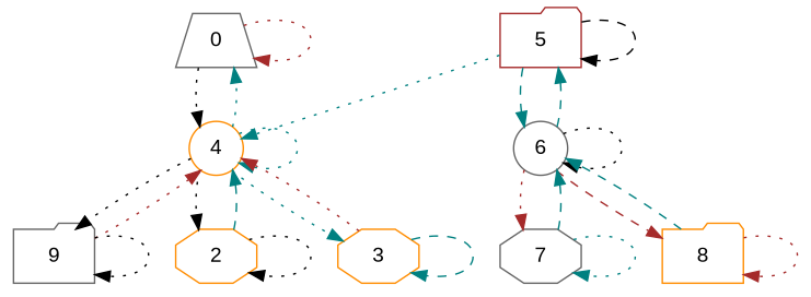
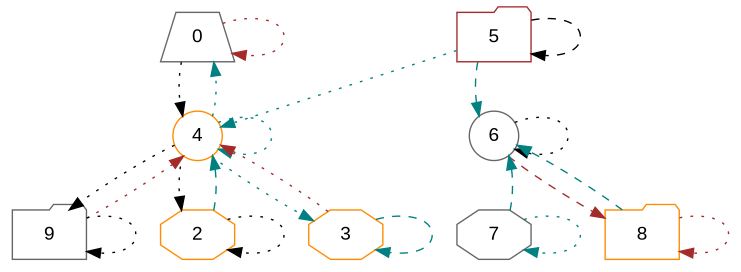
  digraph {
    fontname="Liberation Sans"
    nodesep=0.5
    node [color=gray40 fontname="Liberation Sans" shape=folder]
    edge [color=teal fontname="Liberation Sans" style=dotted weight=1.0]
    0 [shape=trapezium]
    4 [color=darkorange shape=circle]
    n3 [label=9]
    2 [color=darkorange shape=octagon]
    3 [color=darkorange shape=octagon]
    5 [color=brown]
    6 [shape=circle]
    7 [shape=octagon]
    8 [color=darkorange]
    0 -> 0 [color=brown]
    0 -> 4 [color=black]
    4 -> 0
    4 -> 4
    4 -> n3 [color=black]
    4 -> 2 [color=black]
    4 -> 3
    n3 -> 4 [color=brown]
    n3 -> n3 [color=black]
    2 -> 4 [style=dashed]
    2 -> 2 [color=black]
    3 -> 4 [color=brown]
    3 -> 3 [style=dashed]
    5 -> 4
    5 -> 5 [color=black style=dashed]
    5 -> 6 [style=dashed]
-   6 -> 5 [style=dashed]
    6 -> 6 [color=black]
-   6 -> 7 [color=brown]
    6 -> 8 [color=brown style=dashed]
    7 -> 6 [style=dashed]
    7 -> 7
    8 -> 6 [style=dashed]
    8 -> 8 [color=brown]
  }
